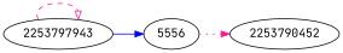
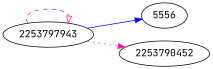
  digraph {
    fontname="JetBrains Mono"
    rankdir=LR
    node [fontname="JetBrains Mono"]
    edge [arrowhead=normal color=deeppink fontname="JetBrains Mono"]
    n1 [label=5556]
    2253790452
    2253797943
-   n1 -> 2253790452 [style=dotted]
+   2253797943 -> 2253790452 [style=dotted]
    2253797943 -> n1 [color=blue style=solid]
    2253797943 -> 2253797943 [arrowhead=onormal style=dashed]
  }
